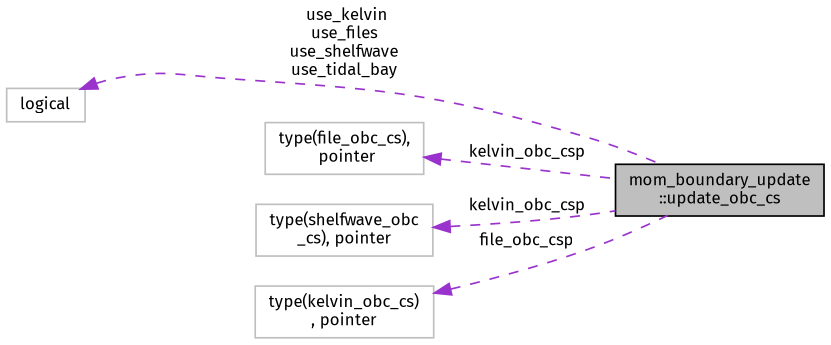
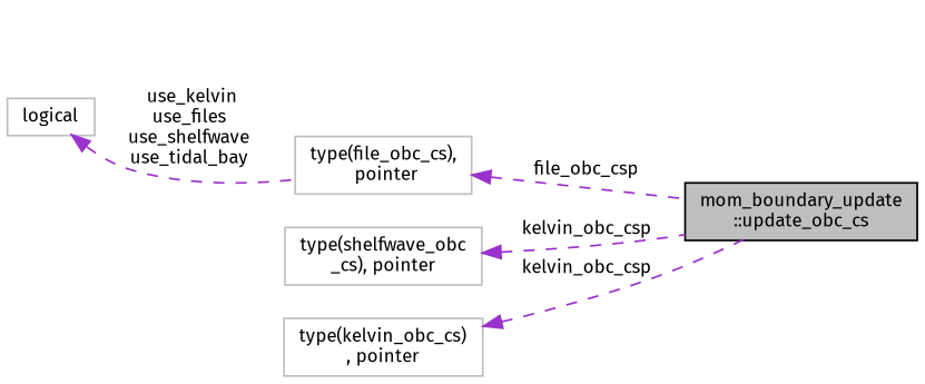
  digraph {
    fontname="Fira Sans"
    rankdir=LR
    node [color=grey75 fillcolor=white fontname="Fira Sans" fontsize=10 shape=record style=filled]
    edge [color=darkorchid3 dir=back fontname="Fira Sans" fontsize=10 labelfontname=Helvetica labelfontsize=10 style=dashed]
    n1 [color=black fillcolor=grey75 fontcolor=black height=0.2 label="mom_boundary_update\l::update_obc_cs" width=0.4]
    n2 [height=0.2 label=logical width=0.4]
    n3 [height=0.2 label="type(file_obc_cs),\l pointer" width=0.4]
    n4 [height=0.2 label="type(shelfwave_obc\l_cs), pointer" width=0.4]
    n5 [height=0.2 label="type(kelvin_obc_cs)\l, pointer" width=0.4]
-   n2 -> n1 [label=" use_kelvin\nuse_files\nuse_shelfwave\nuse_tidal_bay"]
-   n3 -> n1 [label=" kelvin_obc_csp"]
+   n2 -> n3 [label=" use_kelvin\nuse_files\nuse_shelfwave\nuse_tidal_bay"]
+   n3 -> n1 [label=" file_obc_csp"]
    n4 -> n1 [label=" kelvin_obc_csp"]
-   n5 -> n1 [label=" file_obc_csp"]
+   n5 -> n1 [label=" kelvin_obc_csp"]
  }
